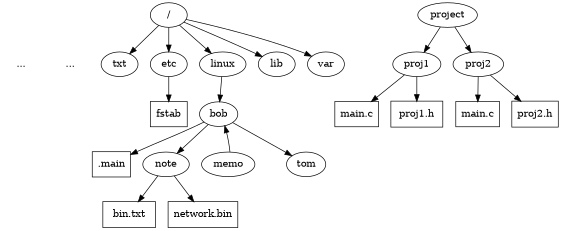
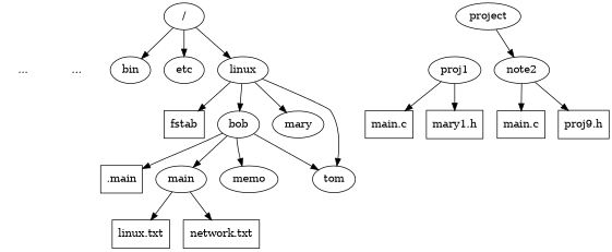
  digraph {
    n1 [label="/"]
    n2 [label="..." shape=plaintext]
    n3 [label="..." shape=plaintext]
-   bin [label=txt]
+   bin
    etc
    n6 [label=linux]
-   lib
-   var
    fstab [shape=record]
    bob
+   mary
    tom
    n13 [label=".main" shape=record]
-   n14 [label="bin.txt" shape=record]
-   n15 [label="network.bin" shape=record]
+   n14 [label="linux.txt" shape=record]
+   n15 [label="network.txt" shape=record]
    n16 [label=proj1]
    n17 [label="main.c" shape=record]
-   n18 [label="proj1.h" shape=record]
-   n19 [label=proj2]
+   n18 [label="mary1.h" shape=record]
+   n19 [label=note2]
    n20 [label="main.c" shape=record]
-   n21 [label="proj2.h" shape=record]
-   note
+   n21 [label="proj9.h" shape=record]
+   note [label=main]
    memo
    project
    n1 -> n2 [style=invis]
    n1 -> n3 [style=invis]
    n1 -> bin
    n1 -> etc
    n1 -> n6
-   n1 -> lib
-   n1 -> var
-   etc -> fstab
+   n6 -> fstab
    n6 -> bob
+   n6 -> mary
+   n6 -> tom
    bob -> tom
    bob -> n13
    bob -> note
-   memo -> bob
+   bob -> memo
    n16 -> n17
    n16 -> n18
    n19 -> n20
    n19 -> n21
    note -> n14
    note -> n15
-   project -> n16
    project -> n19
  }
